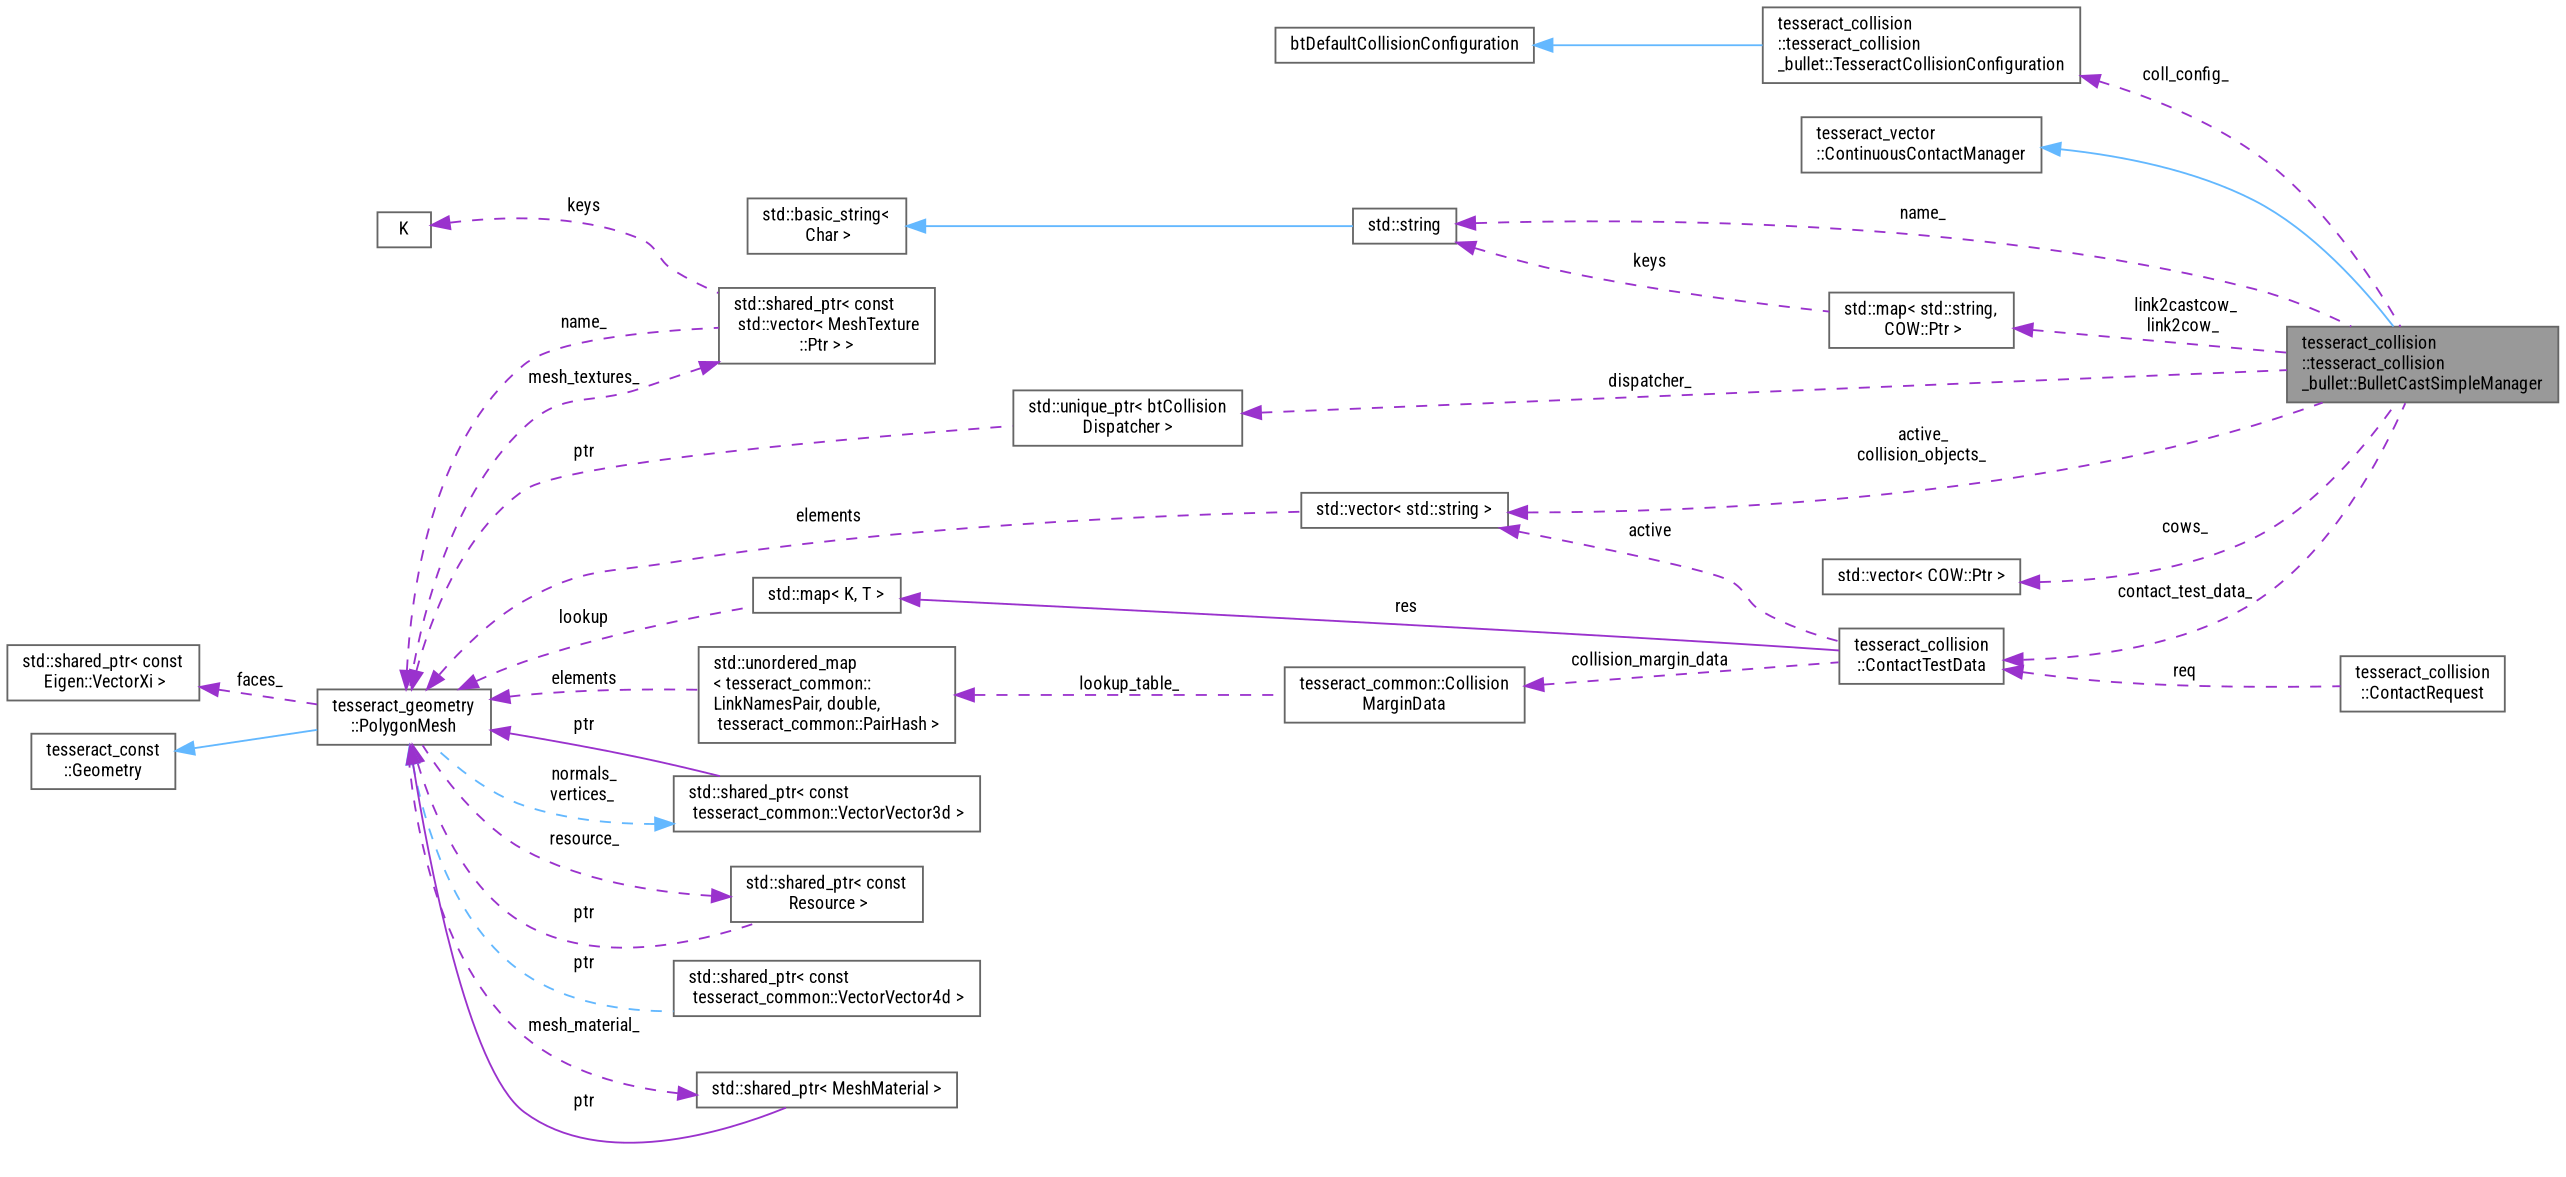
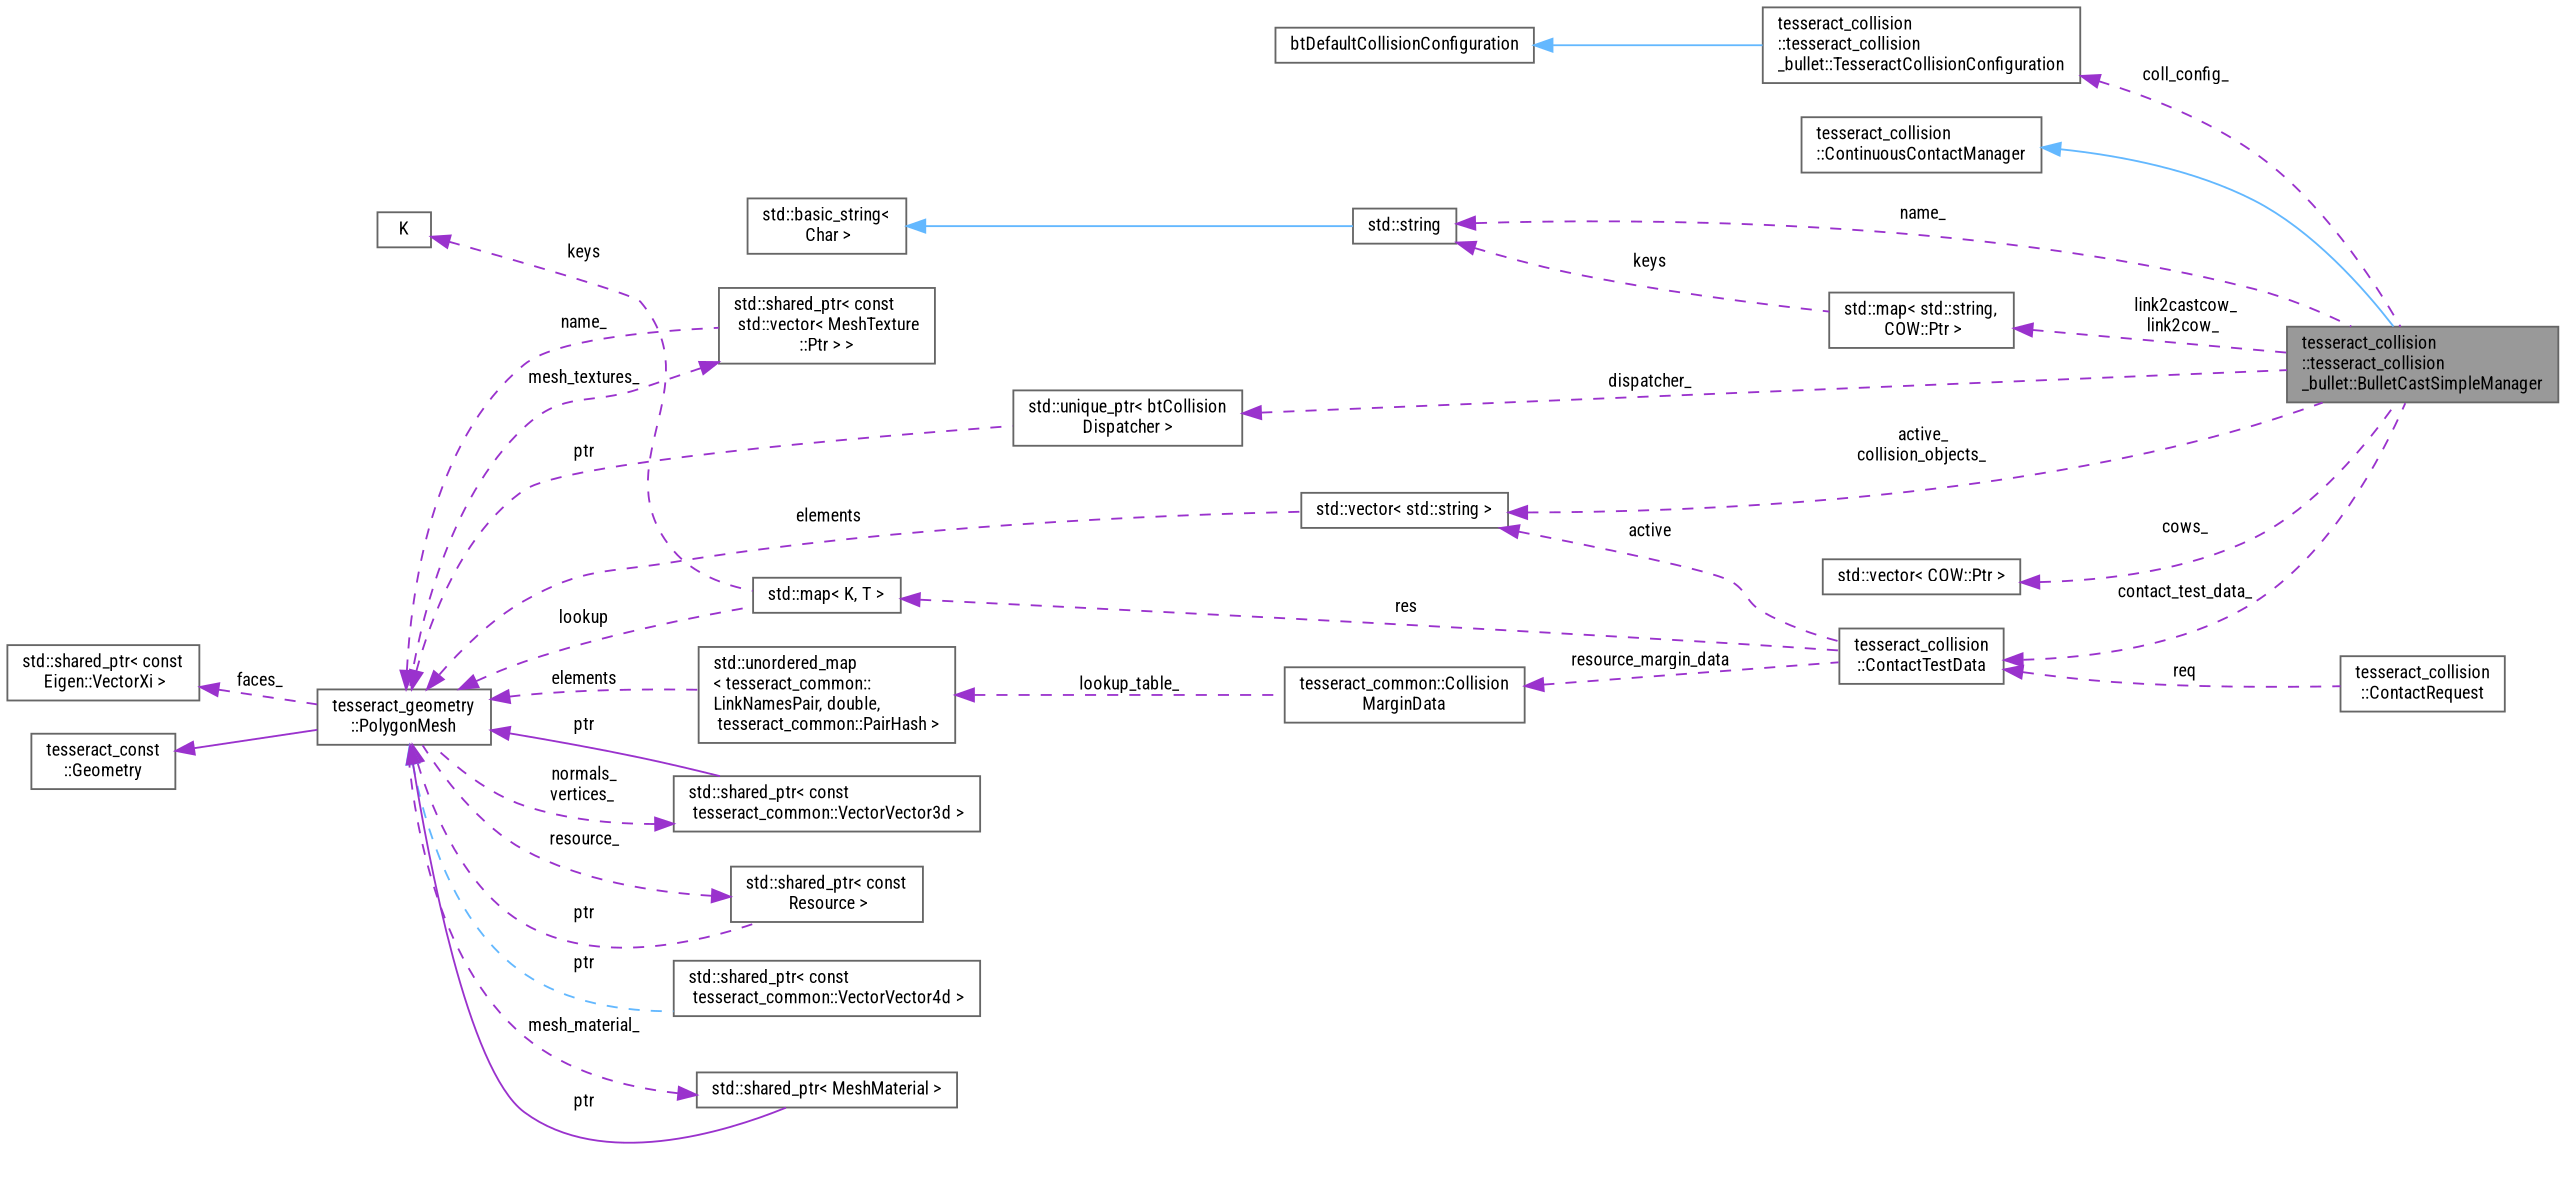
  digraph {
    fontname="Roboto Condensed"
    rankdir=LR
    node [color=gray40 fillcolor=white fontname="Roboto Condensed" fontsize=10 shape=box style=filled]
    edge [color=darkorchid3 dir=back fontname="Roboto Condensed" fontsize=10 labelfontname=Helvetica labelfontsize=10 style=dashed]
    n1 [fillcolor=grey60 fontcolor=black height=0.2 label="tesseract_collision\l::tesseract_collision\l_bullet::BulletCastSimpleManager" width=0.4]
-   n2 [height=0.2 label="tesseract_vector\l::ContinuousContactManager" width=0.4]
+   n2 [height=0.2 label="tesseract_collision\l::ContinuousContactManager" width=0.4]
    n3 [height=0.2 label="std::string" width=0.4]
    n4 [height=0.2 label="std::map\< std::string,\l COW::Ptr \>" width=0.4]
    n5 [height=0.2 label="std::basic_string\<\l Char \>" width=0.4]
    n6 [height=0.2 label="std::vector\< std::string \>" width=0.4]
    n7 [height=0.2 label="tesseract_collision\l::ContactTestData" width=0.4]
    n8 [height=0.2 label="tesseract_collision\l::ContactRequest" width=0.4]
    n9 [height=0.2 label="tesseract_geometry\l::PolygonMesh" width=0.4]
    n10 [height=0.2 label="std::shared_ptr\< const\l tesseract_common::VectorVector3d \>" width=0.4]
    n11 [height=0.2 label="std::shared_ptr\< const\l Resource \>" width=0.4]
    n12 [height=0.2 label="std::shared_ptr\< const\l tesseract_common::VectorVector4d \>" width=0.4]
    n13 [height=0.2 label="std::shared_ptr\< MeshMaterial \>" width=0.4]
    n14 [height=0.2 label="std::shared_ptr\< const\l std::vector\< MeshTexture\l::Ptr \> \>" width=0.4]
    n15 [height=0.2 label="std::unique_ptr\< btCollision\lDispatcher \>" width=0.4]
    n16 [height=0.2 label="std::unordered_map\l\< tesseract_common::\lLinkNamesPair, double,\l tesseract_common::PairHash \>" width=0.4]
    n17 [height=0.2 label="std::map\< K, T \>" width=0.4]
    n18 [height=0.2 label="std::shared_ptr\< const\l Eigen::VectorXi \>" width=0.4]
    n19 [height=0.2 label="std::vector\< COW::Ptr \>" width=0.4]
    n20 [height=0.2 label="tesseract_common::Collision\lMarginData" width=0.4]
    n21 [height=0.2 label="tesseract_const\l::Geometry" width=0.4]
    n22 [height=0.2 label="tesseract_collision\l::tesseract_collision\l_bullet::TesseractCollisionConfiguration" width=0.4]
    n23 [height=0.2 label=btDefaultCollisionConfiguration width=0.4]
    n24 [height=0.2 label=K width=0.4]
    n2 -> n1 [color=steelblue1 style=solid]
    n3 -> n1 [label=" name_"]
    n3 -> n4 [label=" keys"]
    n4 -> n1 [label=" link2castcow_\nlink2cow_"]
    n5 -> n3 [color=steelblue1 style=solid]
    n6 -> n1 [label=" active_\ncollision_objects_"]
    n6 -> n7 [label=" active"]
    n7 -> n1 [label=" contact_test_data_"]
    n7 -> n8 [label=" req"]
    n9 -> n6 [label=" elements"]
    n9 -> n10 [label=" ptr" style=solid]
    n9 -> n11 [label=" ptr"]
    n9 -> n12 [color=steelblue1 label=" ptr"]
    n9 -> n13 [label=" ptr" style=solid]
    n9 -> n14 [label=" name_"]
    n9 -> n15 [label=" ptr"]
    n9 -> n16 [label=" elements"]
    n9 -> n17 [label=" lookup"]
-   n10 -> n9 [color=steelblue1 label=" normals_\nvertices_"]
+   n10 -> n9 [label=" normals_\nvertices_"]
    n11 -> n9 [label=" resource_"]
    n13 -> n9 [label=" mesh_material_"]
    n14 -> n9 [label=" mesh_textures_"]
    n15 -> n1 [label=" dispatcher_"]
    n16 -> n20 [label=" lookup_table_"]
-   n17 -> n7 [label=" res" style=solid]
+   n17 -> n7 [label=" res"]
    n18 -> n9 [label=" faces_"]
    n19 -> n1 [label=" cows_"]
-   n20 -> n7 [label=" collision_margin_data"]
-   n21 -> n9 [color=steelblue1 style=solid]
+   n20 -> n7 [label=" resource_margin_data"]
+   n21 -> n9 [style=solid]
    n22 -> n1 [label=" coll_config_"]
    n23 -> n22 [color=steelblue1 style=solid]
-   n24 -> n14 [label=" keys"]
+   n24 -> n17 [label=" keys"]
  }
